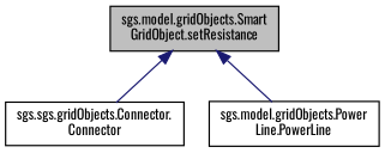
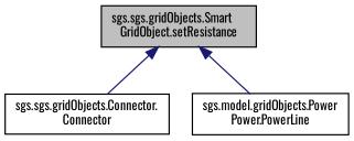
  digraph {
    fontname=Oswald
    rankdir=TB
    node [color=black fillcolor=white fontname=Oswald fontsize=10 shape=record style=filled]
    edge [color=midnightblue dir=back fontname=Oswald fontsize=10 labelfontname=Helvetica labelfontsize=10 style=solid]
-   n1 [fillcolor=grey75 fontcolor=black height=0.2 label="sgs.model.gridObjects.Smart\lGridObject.setResistance" width=0.4]
+   n1 [fillcolor=grey75 fontcolor=black height=0.2 label="sgs.sgs.gridObjects.Smart\lGridObject.setResistance" width=0.4]
    n2 [height=0.2 label="sgs.sgs.gridObjects.Connector.\lConnector" width=0.4]
-   n3 [height=0.2 label="sgs.model.gridObjects.Power\lLine.PowerLine" width=0.4]
+   n3 [height=0.2 label="sgs.model.gridObjects.Power\lPower.PowerLine" width=0.4]
    n1 -> n2
    n1 -> n3
  }
